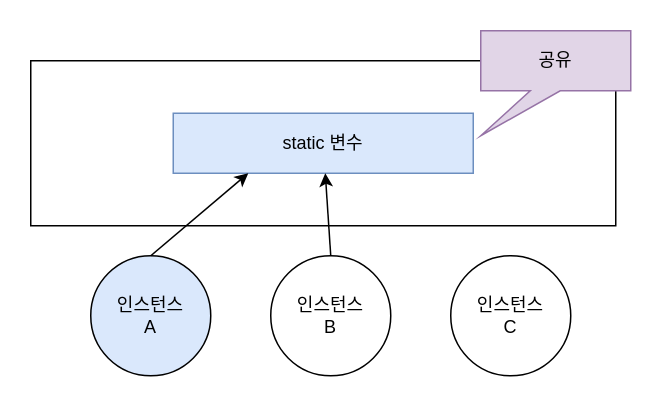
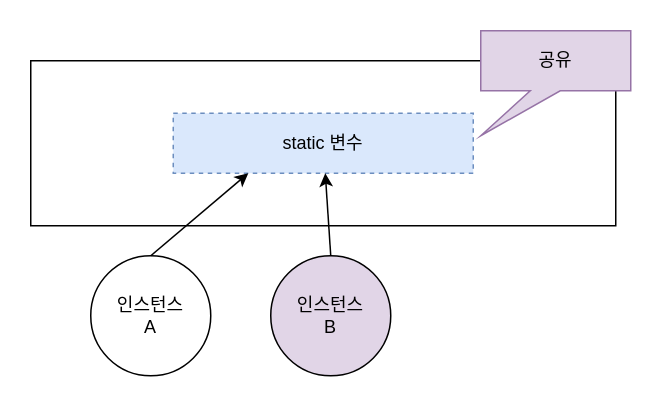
  <mxCell id="0" />
  <mxCell id="1" parent="0" />
  <mxCell id="2" value="" style="rounded=0;whiteSpace=wrap;html=1;" vertex="1" parent="1"><mxGeometry x="20" y="40" width="390" height="110" as="geometry" /></mxCell>
- <mxCell id="3" value="static 변수" style="rounded=0;whiteSpace=wrap;html=1;fillColor=#dae8fc;strokeColor=#6c8ebf;" vertex="1" parent="1"><mxGeometry x="115" y="75" width="200" height="40" as="geometry" /></mxCell>
- <mxCell id="4" value="인스턴스&lt;br&gt;A" style="ellipse;whiteSpace=wrap;html=1;aspect=fixed;fillColor=#dae8fc;" vertex="1" parent="1"><mxGeometry x="60" y="170" width="80" height="80" as="geometry" /></mxCell>
- <mxCell id="5" value="인스턴스&lt;br&gt;B" style="ellipse;whiteSpace=wrap;html=1;aspect=fixed;" vertex="1" parent="1"><mxGeometry x="180" y="170" width="80" height="80" as="geometry" /></mxCell>
- <mxCell id="6" value="인스턴스&lt;br&gt;C" style="ellipse;whiteSpace=wrap;html=1;aspect=fixed;" vertex="1" parent="1"><mxGeometry x="300" y="170" width="80" height="80" as="geometry" /></mxCell>
+ <mxCell id="3" value="static 변수" style="rounded=0;whiteSpace=wrap;html=1;fillColor=#dae8fc;strokeColor=#6c8ebf;dashed=1;" vertex="1" parent="1"><mxGeometry x="115" y="75" width="200" height="40" as="geometry" /></mxCell>
+ <mxCell id="4" value="인스턴스&lt;br&gt;A" style="ellipse;whiteSpace=wrap;html=1;aspect=fixed;" vertex="1" parent="1"><mxGeometry x="60" y="170" width="80" height="80" as="geometry" /></mxCell>
+ <mxCell id="5" value="인스턴스&lt;br&gt;B" style="ellipse;whiteSpace=wrap;html=1;aspect=fixed;fillColor=#e1d5e7;" vertex="1" parent="1"><mxGeometry x="180" y="170" width="80" height="80" as="geometry" /></mxCell>
  <mxCell id="7" value="" style="endArrow=classic;html=1;rounded=0;entryX=0.25;entryY=1;entryDx=0;entryDy=0;" edge="1" parent="1" target="3"><mxGeometry width="50" height="50" relative="1" as="geometry"><mxPoint x="100" y="170" as="sourcePoint" /><mxPoint x="150" y="120" as="targetPoint" /></mxGeometry></mxCell>
  <mxCell id="8" value="" style="endArrow=classic;html=1;rounded=0;" edge="1" parent="1" target="3"><mxGeometry width="50" height="50" relative="1" as="geometry"><mxPoint x="220" y="170" as="sourcePoint" /><mxPoint x="240" y="160" as="targetPoint" /></mxGeometry></mxCell>
  <mxCell id="9" value="공유" style="shape=callout;whiteSpace=wrap;html=1;perimeter=calloutPerimeter;base=20;size=30;position=0.33;position2=0;fillColor=#e1d5e7;strokeColor=#9673a6;" vertex="1" parent="1"><mxGeometry x="320" y="20" width="100" height="70" as="geometry" /></mxCell>
